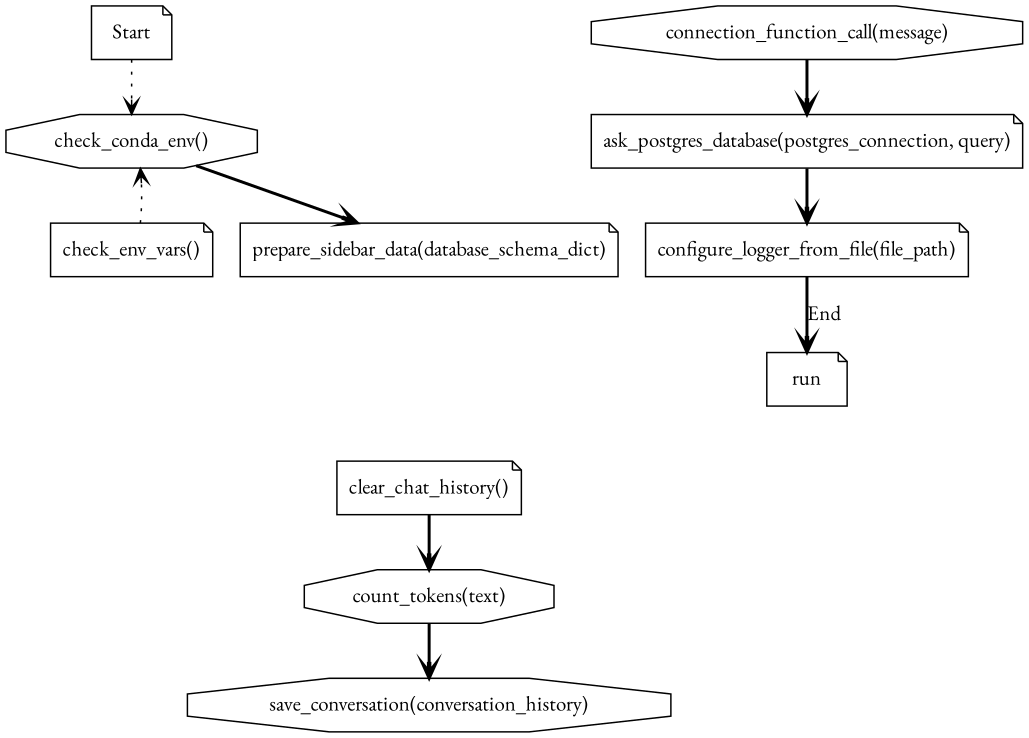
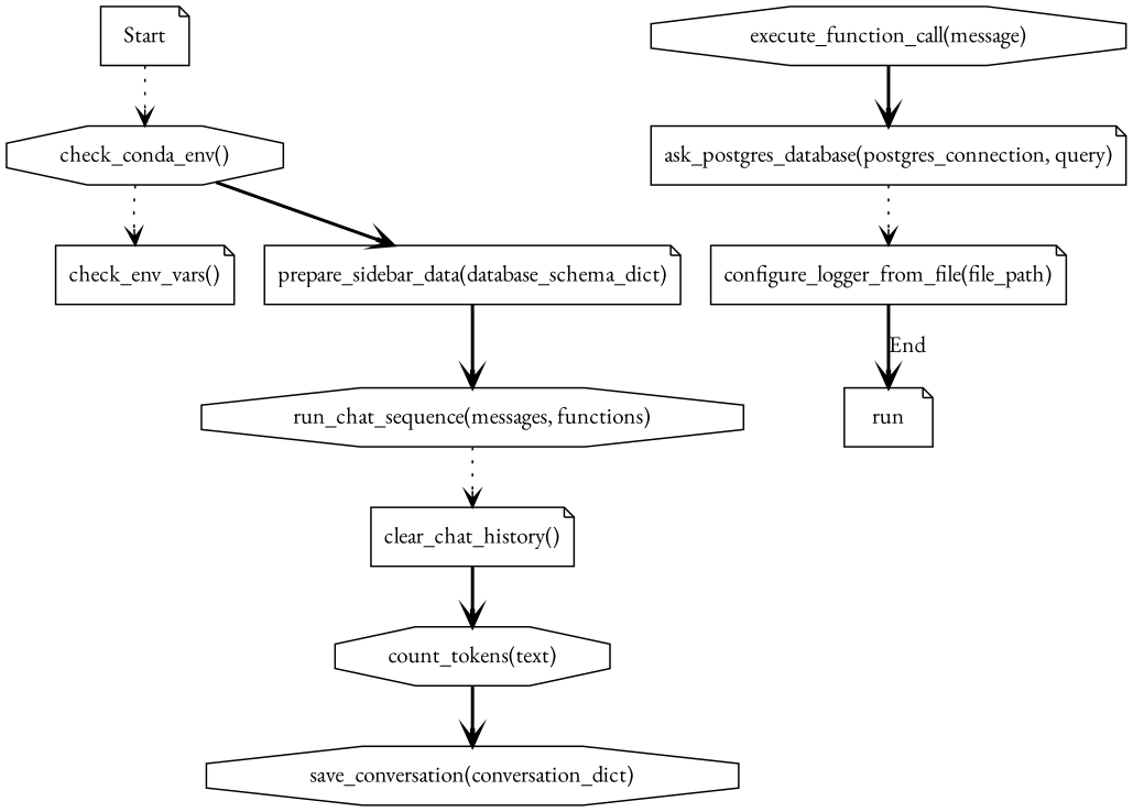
  digraph {
    fontname="EB Garamond"
    rankdir=TB
    node [fontname="EB Garamond" shape=note]
    edge [arrowhead=vee fontname="EB Garamond" style=bold]
    n1 [label=Start]
    n2 [label="check_conda_env()" shape=octagon]
    n3 [label="check_env_vars()"]
    n4 [label="prepare_sidebar_data(database_schema_dict)"]
+   n5 [label="run_chat_sequence(messages, functions)" shape=octagon]
    n6 [label="clear_chat_history()"]
    n7 [label="count_tokens(text)" shape=octagon]
-   n8 [label="save_conversation(conversation_history)" shape=octagon]
-   n9 [label="connection_function_call(message)" shape=octagon]
+   n8 [label="save_conversation(conversation_dict)" shape=octagon]
+   n9 [label="execute_function_call(message)" shape=octagon]
    n10 [label="ask_postgres_database(postgres_connection, query)"]
    n11 [label="configure_logger_from_file(file_path)"]
    n12 [label=run]
    n1 -> n2 [style=dotted]
    n2 -> n4
-   n3 -> n2 [style=dotted]
+   n2 -> n3 [style=dotted]
+   n4 -> n5
+   n5 -> n6 [style=dotted]
    n6 -> n7
    n7 -> n8
    n9 -> n10
-   n10 -> n11
+   n10 -> n11 [style=dotted]
    n11 -> n12 [label=End]
  }
